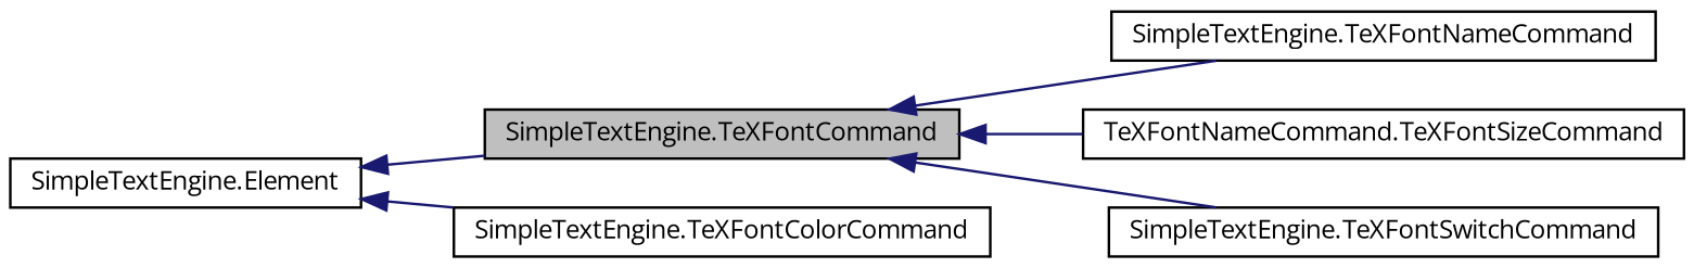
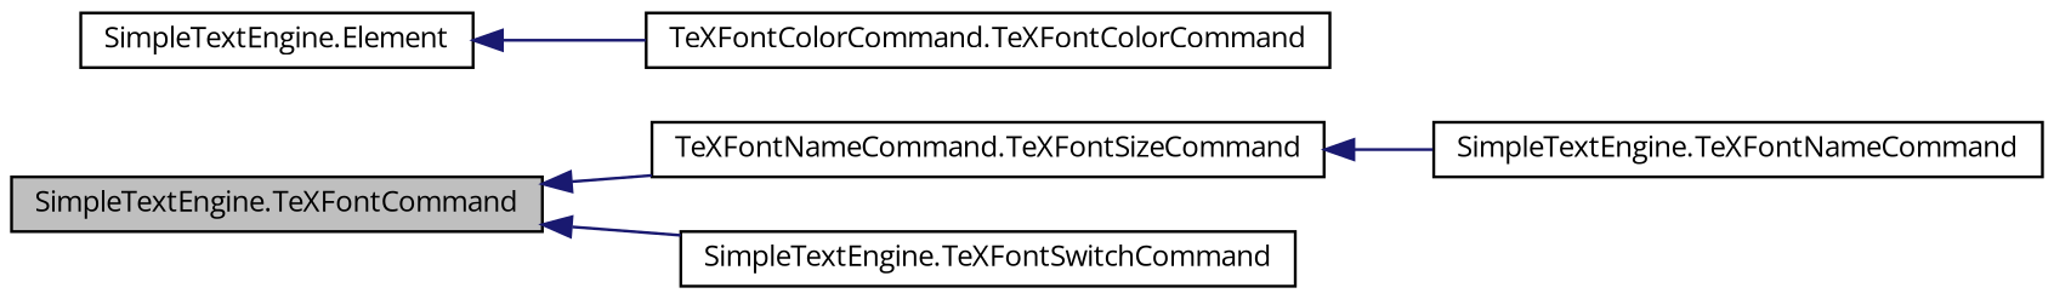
  digraph {
    fontname="Open Sans"
    rankdir=LR
    node [color=black fillcolor=white fontname="Open Sans" fontsize=10 shape=record style=filled]
    edge [color=midnightblue dir=back fontname="Open Sans" fontsize=10 labelfontname=FreeSans labelfontsize=10 style=solid]
    n1 [fillcolor=grey75 fontcolor=black height=0.2 label="SimpleTextEngine.TeXFontCommand" width=0.4]
    n2 [height=0.2 label="SimpleTextEngine.TeXFontNameCommand" width=0.4]
    n3 [height=0.2 label="TeXFontNameCommand.TeXFontSizeCommand" width=0.4]
    n4 [height=0.2 label="SimpleTextEngine.TeXFontSwitchCommand" width=0.4]
-   n5 [height=0.2 label="SimpleTextEngine.TeXFontColorCommand" width=0.4]
+   n5 [height=0.2 label="TeXFontColorCommand.TeXFontColorCommand" width=0.4]
    n6 [height=0.2 label="SimpleTextEngine.Element" width=0.4]
-   n1 -> n2
+   n3 -> n2
    n1 -> n3
    n1 -> n4
-   n6 -> n1
    n6 -> n5
  }
